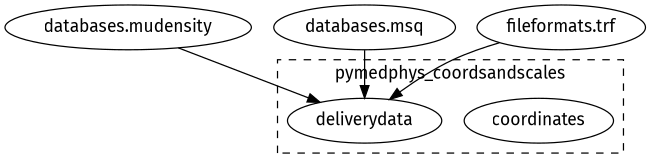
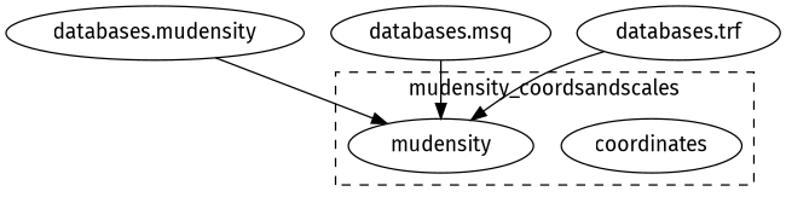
  strict digraph {
    fontname="Fira Sans"
    rankdir=TB
    node [fontname="Fira Sans"]
    edge [fontname="Fira Sans"]
    n1 [label="databases.mudensity"]
    n2 [label="databases.msq"]
-   n3 [label="fileformats.trf"]
+   n3 [label="databases.trf"]
    n4 [label=coordinates]
-   n5 [label=deliverydata]
+   n5 [label=mudensity]
    subgraph sub_1 {
      rank=same
      n1
      n2
      n3
    }
    subgraph cluster_2 {
-     label=pymedphys_coordsandscales
+     label=mudensity_coordsandscales
      style=dashed
      subgraph sub_3 {
        label=pymedphys_coordsandscales
        rank=same
        style=dashed
        n4
        n5
      }
    }
    n1 -> n5
    n2 -> n5
    n3 -> n5
  }
